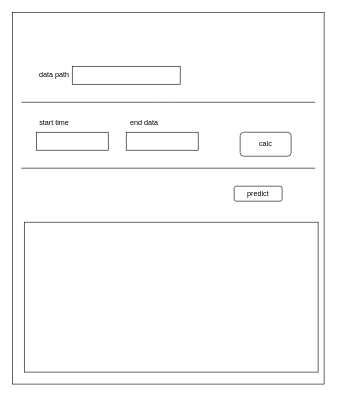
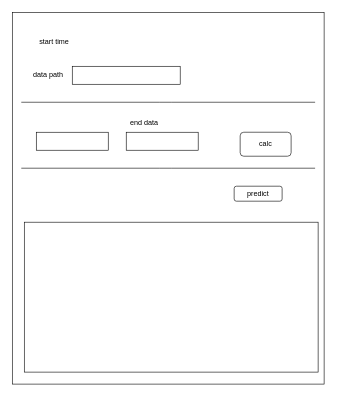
  <mxCell id="0" />
  <mxCell id="1" parent="0" />
  <mxCell id="2" value="" style="rounded=0;whiteSpace=wrap;html=1;" vertex="1" parent="1"><mxGeometry x="20" y="20" width="520" height="620" as="geometry" /></mxCell>
  <mxCell id="3" value="" style="rounded=0;whiteSpace=wrap;html=1;" vertex="1" parent="1"><mxGeometry x="60" y="220" width="120" height="30" as="geometry" /></mxCell>
  <mxCell id="4" value="" style="rounded=0;whiteSpace=wrap;html=1;" vertex="1" parent="1"><mxGeometry x="210" y="220" width="120" height="30" as="geometry" /></mxCell>
- <mxCell id="5" value="start time" style="text;html=1;strokeColor=none;fillColor=none;align=center;verticalAlign=middle;whiteSpace=wrap;rounded=0;" vertex="1" parent="1"><mxGeometry x="60" y="190" width="60" height="30" as="geometry" /></mxCell>
+ <mxCell id="5" value="start time" style="text;html=1;strokeColor=none;fillColor=none;align=center;verticalAlign=middle;whiteSpace=wrap;rounded=0;" vertex="1" parent="1"><mxGeometry x="60" y="55" width="60" height="30" as="geometry" /></mxCell>
  <mxCell id="6" value="end data" style="text;html=1;strokeColor=none;fillColor=none;align=center;verticalAlign=middle;whiteSpace=wrap;rounded=0;" vertex="1" parent="1"><mxGeometry x="210" y="190" width="60" height="30" as="geometry" /></mxCell>
  <mxCell id="7" value="calc" style="rounded=1;whiteSpace=wrap;html=1;" vertex="1" parent="1"><mxGeometry x="400" y="220" width="85" height="40" as="geometry" /></mxCell>
  <mxCell id="8" value="predict" style="rounded=1;whiteSpace=wrap;html=1;" vertex="1" parent="1"><mxGeometry x="390" y="310" width="80" height="25" as="geometry" /></mxCell>
  <mxCell id="9" value="" style="endArrow=none;html=1;" edge="1" parent="1"><mxGeometry width="50" height="50" relative="1" as="geometry"><mxPoint x="35" y="280" as="sourcePoint" /><mxPoint x="525" y="280" as="targetPoint" /><Array as="points"><mxPoint x="275" y="280" /></Array></mxGeometry></mxCell>
  <mxCell id="10" value="" style="endArrow=none;html=1;" edge="1" parent="1"><mxGeometry width="50" height="50" relative="1" as="geometry"><mxPoint x="35" y="170" as="sourcePoint" /><mxPoint x="525" y="170" as="targetPoint" /><Array as="points"><mxPoint x="275" y="170" /></Array></mxGeometry></mxCell>
  <mxCell id="11" value="" style="rounded=0;whiteSpace=wrap;html=1;" vertex="1" parent="1"><mxGeometry x="120" y="110" width="180" height="30" as="geometry" /></mxCell>
- <mxCell id="12" value="data path" style="text;html=1;strokeColor=none;fillColor=none;align=center;verticalAlign=middle;whiteSpace=wrap;rounded=0;" vertex="1" parent="1"><mxGeometry x="60" y="110" width="60" height="30" as="geometry" /></mxCell>
+ <mxCell id="12" value="data path" style="text;html=1;strokeColor=none;fillColor=none;align=center;verticalAlign=middle;whiteSpace=wrap;rounded=0;" vertex="1" parent="1"><mxGeometry x="50" y="110" width="60" height="30" as="geometry" /></mxCell>
  <mxCell id="13" value="" style="rounded=0;whiteSpace=wrap;html=1;" vertex="1" parent="1"><mxGeometry x="40" y="370" width="490" height="250" as="geometry" /></mxCell>
